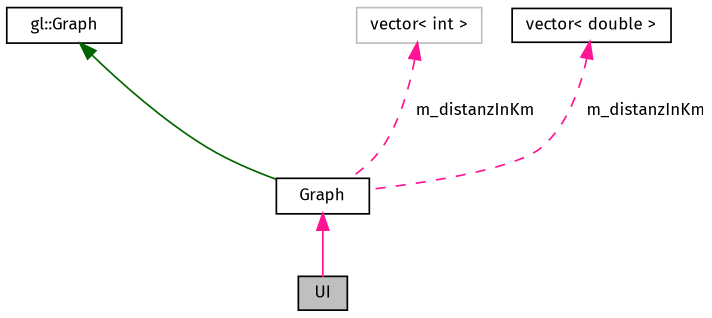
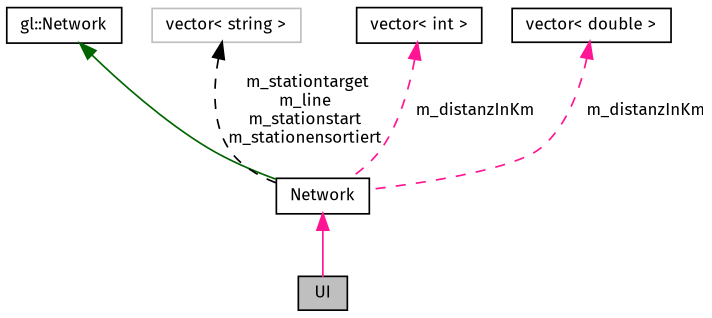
  digraph {
    fontname="Fira Sans"
    node [color=black fillcolor=white fontname="Fira Sans" fontsize=10 shape=record style=filled]
    edge [color=deeppink dir=back fontname="Fira Sans" fontsize=10 labelfontname=Helvetica labelfontsize=10 style=dashed]
    n1 [fillcolor=grey75 fontcolor=black height=0.2 label=UI width=0.4]
-   n2 [height=0.2 label="Graph" width=0.4]
-   n3 [height=0.2 label="gl::Graph" width=0.4]
-   n5 [color=grey75 height=0.2 label="vector\< int \>" width=0.4]
+   n2 [height=0.2 label=Network width=0.4]
+   n3 [height=0.2 label="gl::Network" width=0.4]
+   n4 [color=grey75 height=0.2 label="vector\< string \>" width=0.4]
+   n5 [height=0.2 label="vector\< int \>" width=0.4]
    n6 [height=0.2 label="vector\< double \>" width=0.4]
    n2 -> n1 [style=solid]
    n3 -> n2 [color=darkgreen style=solid]
+   n4 -> n2 [color=black label=" m_stationtarget\nm_line\nm_stationstart\nm_stationensortiert"]
    n5 -> n2 [label=" m_distanzInKm"]
    n6 -> n2 [label=" m_distanzInKm"]
  }
